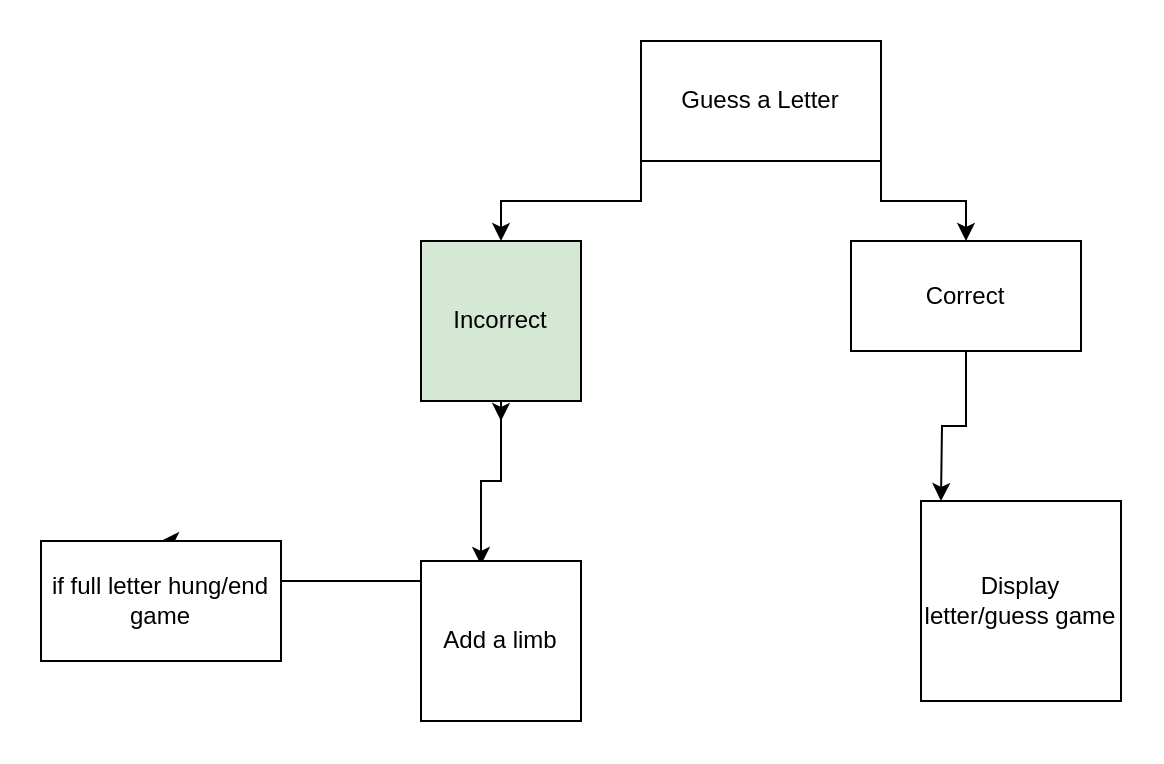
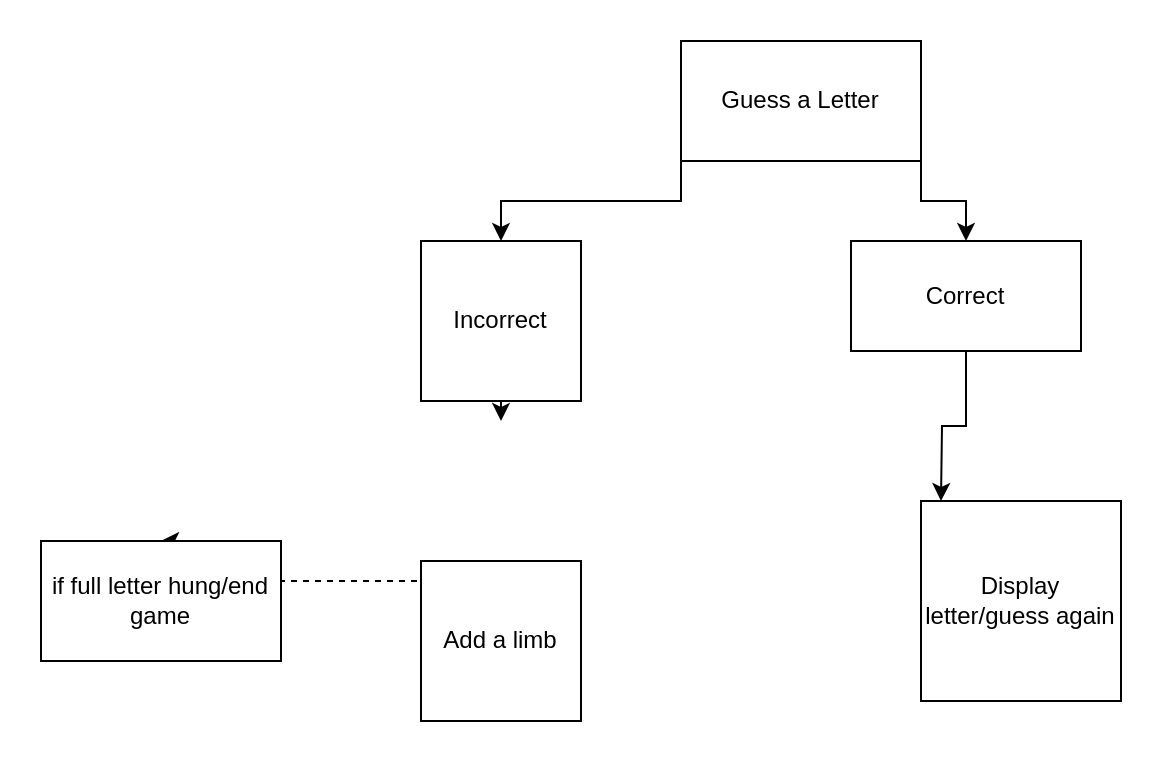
  <mxCell id="0" />
  <mxCell id="1" parent="0" />
  <mxCell id="2" style="edgeStyle=orthogonalEdgeStyle;rounded=0;orthogonalLoop=1;jettySize=auto;html=1;exitX=0;exitY=1;exitDx=0;exitDy=0;entryX=0.5;entryY=0;entryDx=0;entryDy=0;" edge="1" parent="1" source="4" target="7"><mxGeometry relative="1" as="geometry" /></mxCell>
  <mxCell id="3" style="edgeStyle=orthogonalEdgeStyle;rounded=0;orthogonalLoop=1;jettySize=auto;html=1;exitX=1;exitY=1;exitDx=0;exitDy=0;" edge="1" parent="1" source="4" target="9"><mxGeometry relative="1" as="geometry" /></mxCell>
- <mxCell id="4" value="Guess a Letter" style="rounded=0;whiteSpace=wrap;html=1;" vertex="1" parent="1"><mxGeometry x="320" y="20" width="120" height="60" as="geometry" /></mxCell>
+ <mxCell id="4" value="Guess a Letter" style="rounded=0;whiteSpace=wrap;html=1;" vertex="1" parent="1"><mxGeometry x="340" y="20" width="120" height="60" as="geometry" /></mxCell>
  <mxCell id="5" style="edgeStyle=orthogonalEdgeStyle;rounded=0;orthogonalLoop=1;jettySize=auto;html=1;exitX=0.5;exitY=1;exitDx=0;exitDy=0;" edge="1" parent="1" source="7"><mxGeometry relative="1" as="geometry"><mxPoint x="250" y="210" as="targetPoint" /></mxGeometry></mxCell>
- <mxCell id="6" style="edgeStyle=orthogonalEdgeStyle;rounded=0;orthogonalLoop=1;jettySize=auto;html=1;entryX=0.375;entryY=0.025;entryDx=0;entryDy=0;entryPerimeter=0;" edge="1" parent="1" source="7" target="11"><mxGeometry relative="1" as="geometry" /></mxCell>
- <mxCell id="7" value="Incorrect" style="whiteSpace=wrap;html=1;aspect=fixed;fillColor=#d5e8d4;" vertex="1" parent="1"><mxGeometry x="210" y="120" width="80" height="80" as="geometry" /></mxCell>
+ <mxCell id="7" value="Incorrect" style="whiteSpace=wrap;html=1;aspect=fixed;" vertex="1" parent="1"><mxGeometry x="210" y="120" width="80" height="80" as="geometry" /></mxCell>
  <mxCell id="8" style="edgeStyle=orthogonalEdgeStyle;rounded=0;orthogonalLoop=1;jettySize=auto;html=1;" edge="1" parent="1" source="9"><mxGeometry relative="1" as="geometry"><mxPoint x="470" y="250" as="targetPoint" /></mxGeometry></mxCell>
  <mxCell id="9" value="Correct" style="whiteSpace=wrap;html=1;aspect=fixed;" vertex="1" parent="1"><mxGeometry x="425" y="120" width="115" height="55" as="geometry" /></mxCell>
- <mxCell id="10" style="edgeStyle=orthogonalEdgeStyle;rounded=0;orthogonalLoop=1;jettySize=auto;html=1;exitX=0;exitY=1;exitDx=0;exitDy=0;entryX=0.5;entryY=0;entryDx=0;entryDy=0;" edge="1" parent="1" source="11" target="12"><mxGeometry relative="1" as="geometry"><Array as="points"><mxPoint x="210" y="290" /><mxPoint x="100" y="290" /></Array></mxGeometry></mxCell>
+ <mxCell id="10" style="edgeStyle=orthogonalEdgeStyle;rounded=0;orthogonalLoop=1;jettySize=auto;html=1;exitX=0;exitY=1;exitDx=0;exitDy=0;entryX=0.5;entryY=0;entryDx=0;entryDy=0;dashed=1;" edge="1" parent="1" source="11" target="12"><mxGeometry relative="1" as="geometry"><Array as="points"><mxPoint x="210" y="290" /><mxPoint x="100" y="290" /></Array></mxGeometry></mxCell>
  <mxCell id="11" value="Add a limb" style="whiteSpace=wrap;html=1;aspect=fixed;" vertex="1" parent="1"><mxGeometry x="210" y="280" width="80" height="80" as="geometry" /></mxCell>
  <mxCell id="12" value="if full letter hung/end game" style="rounded=0;whiteSpace=wrap;html=1;" vertex="1" parent="1"><mxGeometry x="20" y="270" width="120" height="60" as="geometry" /></mxCell>
- <mxCell id="13" value="Display letter/guess game" style="whiteSpace=wrap;html=1;aspect=fixed;" vertex="1" parent="1"><mxGeometry x="460" y="250" width="100" height="100" as="geometry" /></mxCell>
+ <mxCell id="13" value="Display letter/guess again" style="whiteSpace=wrap;html=1;aspect=fixed;" vertex="1" parent="1"><mxGeometry x="460" y="250" width="100" height="100" as="geometry" /></mxCell>
